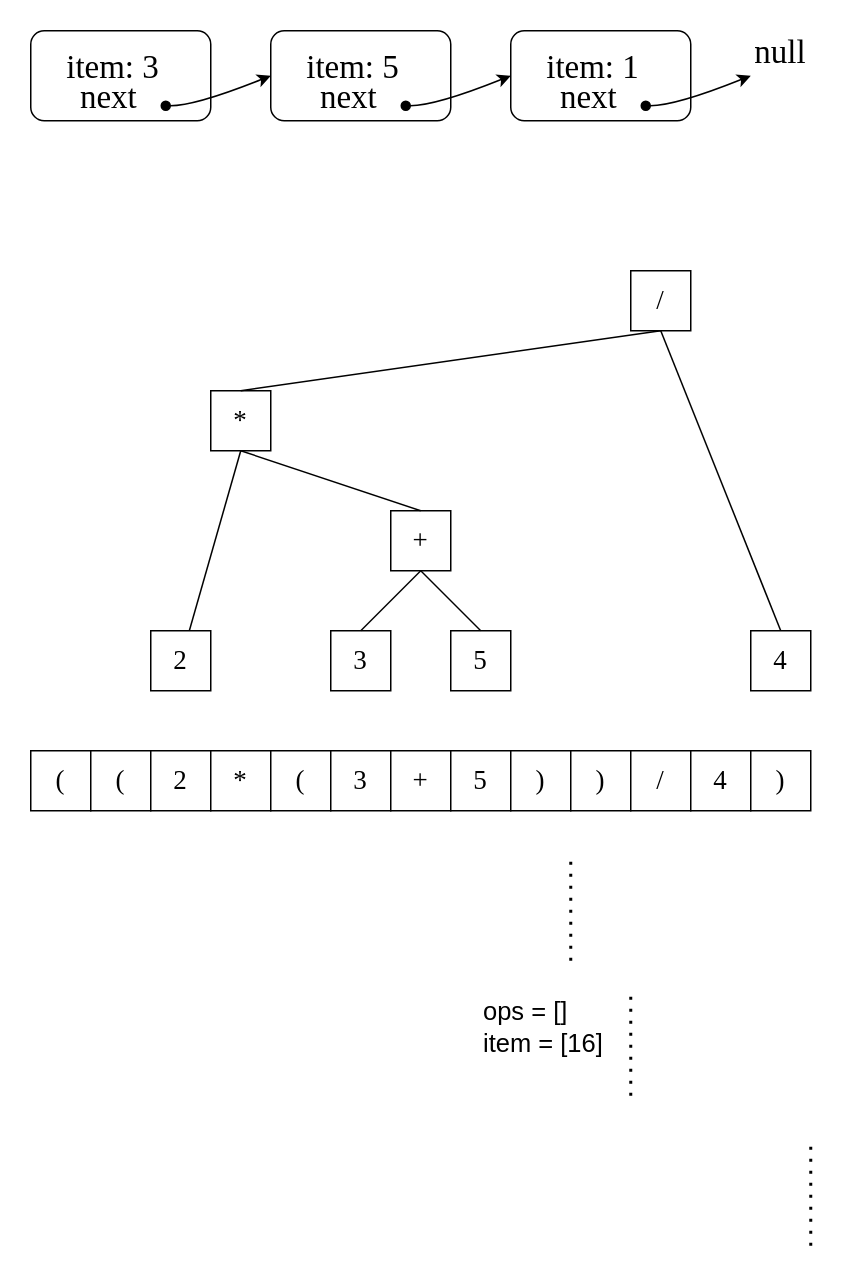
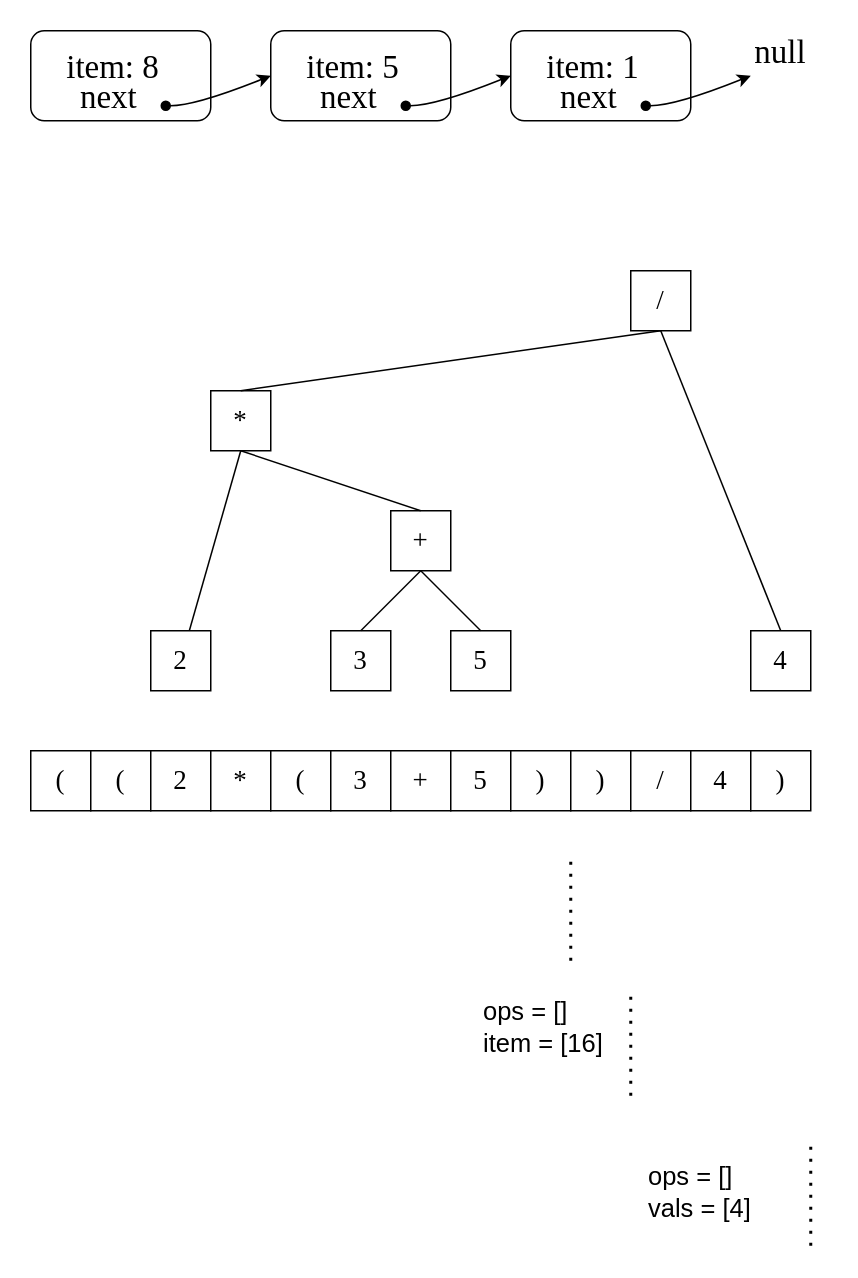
  <mxCell id="0" />
  <mxCell id="1" parent="0" />
  <mxCell id="2" value="" style="rounded=1;whiteSpace=wrap;html=1;" vertex="1" parent="1"><mxGeometry x="20" y="20" width="120" height="60" as="geometry" /></mxCell>
  <mxCell id="3" value="" style="curved=1;endArrow=classic;html=1;rounded=0;entryX=0;entryY=0.5;entryDx=0;entryDy=0;startArrow=oval;startFill=1;" edge="1" parent="1"><mxGeometry width="50" height="50" relative="1" as="geometry"><mxPoint x="110" y="70" as="sourcePoint" /><mxPoint x="180" y="50" as="targetPoint" /><Array as="points"><mxPoint x="130" y="70" /></Array></mxGeometry></mxCell>
- <mxCell id="4" value="item: 3" style="text;html=1;strokeColor=none;fillColor=none;align=center;verticalAlign=middle;whiteSpace=wrap;rounded=0;fontSize=22;fontFamily=Times New Roman;" vertex="1" parent="1"><mxGeometry x="40" y="30" width="70" height="30" as="geometry" /></mxCell>
+ <mxCell id="4" value="item: 8" style="text;html=1;strokeColor=none;fillColor=none;align=center;verticalAlign=middle;whiteSpace=wrap;rounded=0;fontSize=22;fontFamily=Times New Roman;" vertex="1" parent="1"><mxGeometry x="40" y="30" width="70" height="30" as="geometry" /></mxCell>
  <mxCell id="5" value="null" style="text;html=1;strokeColor=none;fillColor=none;align=center;verticalAlign=middle;whiteSpace=wrap;rounded=0;fontSize=22;fontFamily=Times New Roman;" vertex="1" parent="1"><mxGeometry x="490" y="20" width="60" height="30" as="geometry" /></mxCell>
  <mxCell id="6" value="next&amp;nbsp;" style="text;html=1;strokeColor=none;fillColor=none;align=center;verticalAlign=middle;whiteSpace=wrap;rounded=0;fontSize=22;fontFamily=Times New Roman;" vertex="1" parent="1"><mxGeometry x="40" y="50" width="70" height="30" as="geometry" /></mxCell>
  <mxCell id="7" value="" style="rounded=1;whiteSpace=wrap;html=1;" vertex="1" parent="1"><mxGeometry x="180" y="20" width="120" height="60" as="geometry" /></mxCell>
  <mxCell id="8" value="item: 5" style="text;html=1;strokeColor=none;fillColor=none;align=center;verticalAlign=middle;whiteSpace=wrap;rounded=0;fontSize=22;fontFamily=Times New Roman;" vertex="1" parent="1"><mxGeometry x="200" y="30" width="70" height="30" as="geometry" /></mxCell>
  <mxCell id="9" value="next&amp;nbsp;" style="text;html=1;strokeColor=none;fillColor=none;align=center;verticalAlign=middle;whiteSpace=wrap;rounded=0;fontSize=22;fontFamily=Times New Roman;" vertex="1" parent="1"><mxGeometry x="200" y="50" width="70" height="30" as="geometry" /></mxCell>
  <mxCell id="10" value="" style="rounded=1;whiteSpace=wrap;html=1;" vertex="1" parent="1"><mxGeometry x="340" y="20" width="120" height="60" as="geometry" /></mxCell>
  <mxCell id="11" value="item: 1" style="text;html=1;strokeColor=none;fillColor=none;align=center;verticalAlign=middle;whiteSpace=wrap;rounded=0;fontSize=22;fontFamily=Times New Roman;" vertex="1" parent="1"><mxGeometry x="360" y="30" width="70" height="30" as="geometry" /></mxCell>
  <mxCell id="12" value="next&amp;nbsp;" style="text;html=1;strokeColor=none;fillColor=none;align=center;verticalAlign=middle;whiteSpace=wrap;rounded=0;fontSize=22;fontFamily=Times New Roman;" vertex="1" parent="1"><mxGeometry x="360" y="50" width="70" height="30" as="geometry" /></mxCell>
  <mxCell id="13" value="" style="curved=1;endArrow=classic;html=1;rounded=0;entryX=0;entryY=0.5;entryDx=0;entryDy=0;startArrow=oval;startFill=1;" edge="1" parent="1"><mxGeometry width="50" height="50" relative="1" as="geometry"><mxPoint x="270" y="70" as="sourcePoint" /><mxPoint x="340" y="50" as="targetPoint" /><Array as="points"><mxPoint x="290" y="70" /></Array></mxGeometry></mxCell>
  <mxCell id="14" value="" style="curved=1;endArrow=classic;html=1;rounded=0;entryX=0;entryY=0.5;entryDx=0;entryDy=0;startArrow=oval;startFill=1;" edge="1" parent="1"><mxGeometry width="50" height="50" relative="1" as="geometry"><mxPoint x="430" y="70" as="sourcePoint" /><mxPoint x="500" y="50" as="targetPoint" /><Array as="points"><mxPoint x="450" y="70" /></Array></mxGeometry></mxCell>
  <mxCell id="15" value="(" style="rounded=0;whiteSpace=wrap;html=1;fontSize=18;fontFamily=Times New Roman;" vertex="1" parent="1"><mxGeometry x="20" y="500" width="40" height="40" as="geometry" /></mxCell>
  <mxCell id="16" value="(" style="rounded=0;whiteSpace=wrap;html=1;fontSize=18;fontFamily=Times New Roman;" vertex="1" parent="1"><mxGeometry x="60" y="500" width="40" height="40" as="geometry" /></mxCell>
  <mxCell id="17" value="2" style="rounded=0;whiteSpace=wrap;html=1;fontSize=18;fontFamily=Times New Roman;" vertex="1" parent="1"><mxGeometry x="100" y="500" width="40" height="40" as="geometry" /></mxCell>
  <mxCell id="18" value="*" style="rounded=0;whiteSpace=wrap;html=1;fontSize=18;fontFamily=Times New Roman;" vertex="1" parent="1"><mxGeometry x="140" y="500" width="40" height="40" as="geometry" /></mxCell>
  <mxCell id="19" value="(" style="rounded=0;whiteSpace=wrap;html=1;fontSize=18;fontFamily=Times New Roman;" vertex="1" parent="1"><mxGeometry x="180" y="500" width="40" height="40" as="geometry" /></mxCell>
  <mxCell id="20" value="3" style="rounded=0;whiteSpace=wrap;html=1;fontSize=18;fontFamily=Times New Roman;" vertex="1" parent="1"><mxGeometry x="220" y="500" width="40" height="40" as="geometry" /></mxCell>
  <mxCell id="21" value="+" style="rounded=0;whiteSpace=wrap;html=1;fontSize=18;fontFamily=Times New Roman;" vertex="1" parent="1"><mxGeometry x="260" y="500" width="40" height="40" as="geometry" /></mxCell>
  <mxCell id="22" value="5" style="rounded=0;whiteSpace=wrap;html=1;fontSize=18;fontFamily=Times New Roman;" vertex="1" parent="1"><mxGeometry x="300" y="500" width="40" height="40" as="geometry" /></mxCell>
  <mxCell id="23" value=")" style="rounded=0;whiteSpace=wrap;html=1;fontSize=18;fontFamily=Times New Roman;" vertex="1" parent="1"><mxGeometry x="340" y="500" width="40" height="40" as="geometry" /></mxCell>
  <mxCell id="24" value=")" style="rounded=0;whiteSpace=wrap;html=1;fontSize=18;fontFamily=Times New Roman;" vertex="1" parent="1"><mxGeometry x="380" y="500" width="40" height="40" as="geometry" /></mxCell>
  <mxCell id="25" value="/" style="rounded=0;whiteSpace=wrap;html=1;fontSize=18;fontFamily=Times New Roman;" vertex="1" parent="1"><mxGeometry x="420" y="500" width="40" height="40" as="geometry" /></mxCell>
  <mxCell id="26" value="4" style="rounded=0;whiteSpace=wrap;html=1;fontSize=18;fontFamily=Times New Roman;" vertex="1" parent="1"><mxGeometry x="460" y="500" width="40" height="40" as="geometry" /></mxCell>
  <mxCell id="27" value=")" style="rounded=0;whiteSpace=wrap;html=1;fontSize=18;fontFamily=Times New Roman;" vertex="1" parent="1"><mxGeometry x="500" y="500" width="40" height="40" as="geometry" /></mxCell>
  <mxCell id="28" value="*" style="rounded=0;whiteSpace=wrap;html=1;fontSize=18;fontFamily=Times New Roman;" vertex="1" parent="1"><mxGeometry x="140" y="260" width="40" height="40" as="geometry" /></mxCell>
  <mxCell id="29" style="rounded=0;orthogonalLoop=1;jettySize=auto;html=1;entryX=0.5;entryY=1;entryDx=0;entryDy=0;endArrow=none;endFill=0;" edge="1" parent="1" source="30" target="28"><mxGeometry relative="1" as="geometry" /></mxCell>
  <mxCell id="30" value="2" style="rounded=0;whiteSpace=wrap;html=1;fontSize=18;fontFamily=Times New Roman;" vertex="1" parent="1"><mxGeometry x="100" y="420" width="40" height="40" as="geometry" /></mxCell>
  <mxCell id="31" value="3" style="rounded=0;whiteSpace=wrap;html=1;fontSize=18;fontFamily=Times New Roman;" vertex="1" parent="1"><mxGeometry x="220" y="420" width="40" height="40" as="geometry" /></mxCell>
  <mxCell id="32" value="+" style="rounded=0;whiteSpace=wrap;html=1;fontSize=18;fontFamily=Times New Roman;" vertex="1" parent="1"><mxGeometry x="260" y="340" width="40" height="40" as="geometry" /></mxCell>
  <mxCell id="33" value="5" style="rounded=0;whiteSpace=wrap;html=1;fontSize=18;fontFamily=Times New Roman;" vertex="1" parent="1"><mxGeometry x="300" y="420" width="40" height="40" as="geometry" /></mxCell>
  <mxCell id="34" value="/" style="rounded=0;whiteSpace=wrap;html=1;fontSize=18;fontFamily=Times New Roman;" vertex="1" parent="1"><mxGeometry x="420" y="180" width="40" height="40" as="geometry" /></mxCell>
  <mxCell id="35" value="4" style="rounded=0;whiteSpace=wrap;html=1;fontSize=18;fontFamily=Times New Roman;" vertex="1" parent="1"><mxGeometry x="500" y="420" width="40" height="40" as="geometry" /></mxCell>
  <mxCell id="36" style="rounded=0;orthogonalLoop=1;jettySize=auto;html=1;entryX=0.5;entryY=1;entryDx=0;entryDy=0;endArrow=none;endFill=0;exitX=0.5;exitY=0;exitDx=0;exitDy=0;" edge="1" parent="1" source="32" target="28"><mxGeometry relative="1" as="geometry"><mxPoint x="136" y="430" as="sourcePoint" /><mxPoint x="170" y="310" as="targetPoint" /></mxGeometry></mxCell>
  <mxCell id="37" style="rounded=0;orthogonalLoop=1;jettySize=auto;html=1;entryX=0.5;entryY=1;entryDx=0;entryDy=0;endArrow=none;endFill=0;exitX=0.5;exitY=0;exitDx=0;exitDy=0;" edge="1" parent="1" source="31" target="32"><mxGeometry relative="1" as="geometry"><mxPoint x="250" y="430" as="sourcePoint" /><mxPoint x="170" y="310" as="targetPoint" /></mxGeometry></mxCell>
  <mxCell id="38" style="rounded=0;orthogonalLoop=1;jettySize=auto;html=1;entryX=0.5;entryY=1;entryDx=0;entryDy=0;endArrow=none;endFill=0;exitX=0.5;exitY=0;exitDx=0;exitDy=0;" edge="1" parent="1" source="33" target="32"><mxGeometry relative="1" as="geometry"><mxPoint x="250" y="430" as="sourcePoint" /><mxPoint x="290" y="390" as="targetPoint" /></mxGeometry></mxCell>
  <mxCell id="39" style="rounded=0;orthogonalLoop=1;jettySize=auto;html=1;entryX=0.5;entryY=0;entryDx=0;entryDy=0;endArrow=none;endFill=0;exitX=0.5;exitY=1;exitDx=0;exitDy=0;" edge="1" parent="1" source="34" target="28"><mxGeometry relative="1" as="geometry"><mxPoint x="290" y="350" as="sourcePoint" /><mxPoint x="170" y="310" as="targetPoint" /></mxGeometry></mxCell>
  <mxCell id="40" style="rounded=0;orthogonalLoop=1;jettySize=auto;html=1;entryX=0.5;entryY=0;entryDx=0;entryDy=0;endArrow=none;endFill=0;exitX=0.5;exitY=1;exitDx=0;exitDy=0;" edge="1" parent="1" source="34" target="35"><mxGeometry relative="1" as="geometry"><mxPoint x="450" y="230" as="sourcePoint" /><mxPoint x="170" y="270" as="targetPoint" /></mxGeometry></mxCell>
  <mxCell id="41" value="" style="endArrow=none;dashed=1;html=1;dashPattern=1 3;strokeWidth=2;rounded=0;" edge="1" parent="1"><mxGeometry width="50" height="50" relative="1" as="geometry"><mxPoint x="380" y="640" as="sourcePoint" /><mxPoint x="380" y="570" as="targetPoint" /></mxGeometry></mxCell>
  <mxCell id="42" value="" style="endArrow=none;dashed=1;html=1;dashPattern=1 3;strokeWidth=2;rounded=0;" edge="1" parent="1"><mxGeometry width="50" height="50" relative="1" as="geometry"><mxPoint x="420" y="730" as="sourcePoint" /><mxPoint x="420" y="660" as="targetPoint" /></mxGeometry></mxCell>
  <mxCell id="43" value="" style="endArrow=none;dashed=1;html=1;dashPattern=1 3;strokeWidth=2;rounded=0;" edge="1" parent="1"><mxGeometry width="50" height="50" relative="1" as="geometry"><mxPoint x="540" y="830" as="sourcePoint" /><mxPoint x="540" y="760" as="targetPoint" /></mxGeometry></mxCell>
  <mxCell id="44" value="ops = []&lt;br style=&quot;font-size: 17px;&quot;&gt;item = [16]" style="text;html=1;strokeColor=none;fillColor=none;align=left;verticalAlign=middle;whiteSpace=wrap;rounded=0;fontSize=17;" vertex="1" parent="1"><mxGeometry x="320" y="670" width="100" height="30" as="geometry" /></mxCell>
+ <mxCell id="45" value="ops = []&lt;br style=&quot;font-size: 17px;&quot;&gt;vals = [4]" style="text;html=1;strokeColor=none;fillColor=none;align=left;verticalAlign=middle;whiteSpace=wrap;rounded=0;fontSize=17;" vertex="1" parent="1"><mxGeometry x="430" y="780" width="100" height="30" as="geometry" /></mxCell>
